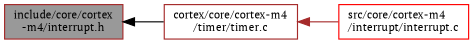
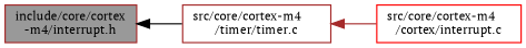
  digraph {
    fontname="PT Serif"
    rankdir=LR
    node [color=brown fillcolor=white fontname="PT Serif" fontsize=10 shape=box style=filled]
    edge [dir=back fontname="PT Serif" fontsize=10 labelfontname=Helvetica labelfontsize=10 style=solid]
    n1 [fillcolor=grey60 fontcolor=black height=0.2 label="include/core/cortex\l-m4/interrupt.h" width=0.4]
-   n2 [height=0.2 label="cortex/core/cortex-m4\l/timer/timer.c" width=0.4]
-   n3 [color=red height=0.2 label="src/core/cortex-m4\l/interrupt/interrupt.c" width=0.4]
+   n2 [height=0.2 label="src/core/cortex-m4\l/timer/timer.c" width=0.4]
+   n3 [color=red height=0.2 label="src/core/cortex-m4\l/cortex/interrupt.c" width=0.4]
    n1 -> n2 [color=black]
    n2 -> n3 [color=brown]
  }
